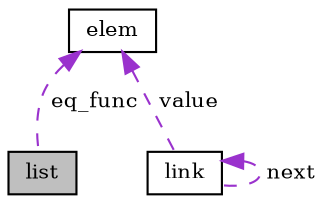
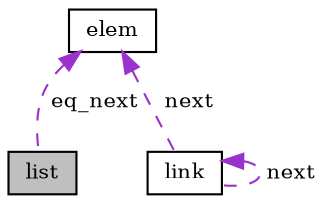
  digraph {
    fontname="DejaVu Serif"
    node [color=black fillcolor=white fontname="DejaVu Serif" fontsize=10 shape=record style=filled]
    edge [color=darkorchid3 dir=back fontname="DejaVu Serif" fontsize=10 labelfontname=Helvetica labelfontsize=10 style=dashed]
    n1 [fillcolor=grey75 fontcolor=black height=0.2 label=list width=0.4]
    n2 [height=0.2 label=link width=0.4]
    n3 [height=0.2 label=elem width=0.4]
    n2 -> n2 [label=" next"]
-   n3 -> n1 [label=" eq_func"]
-   n3 -> n2 [label=" value"]
+   n3 -> n1 [label=" eq_next"]
+   n3 -> n2 [label=" next"]
  }
